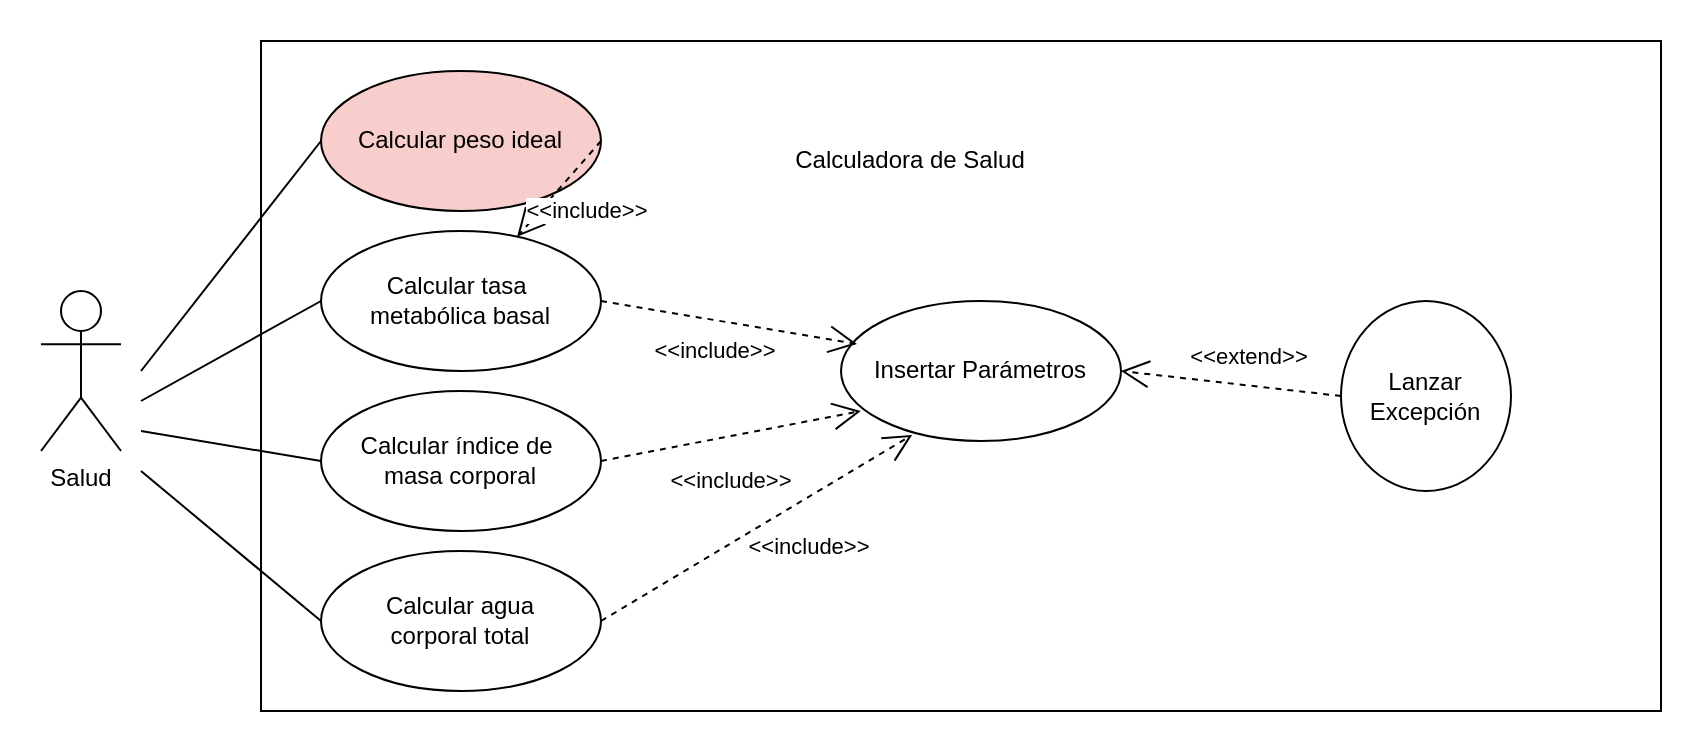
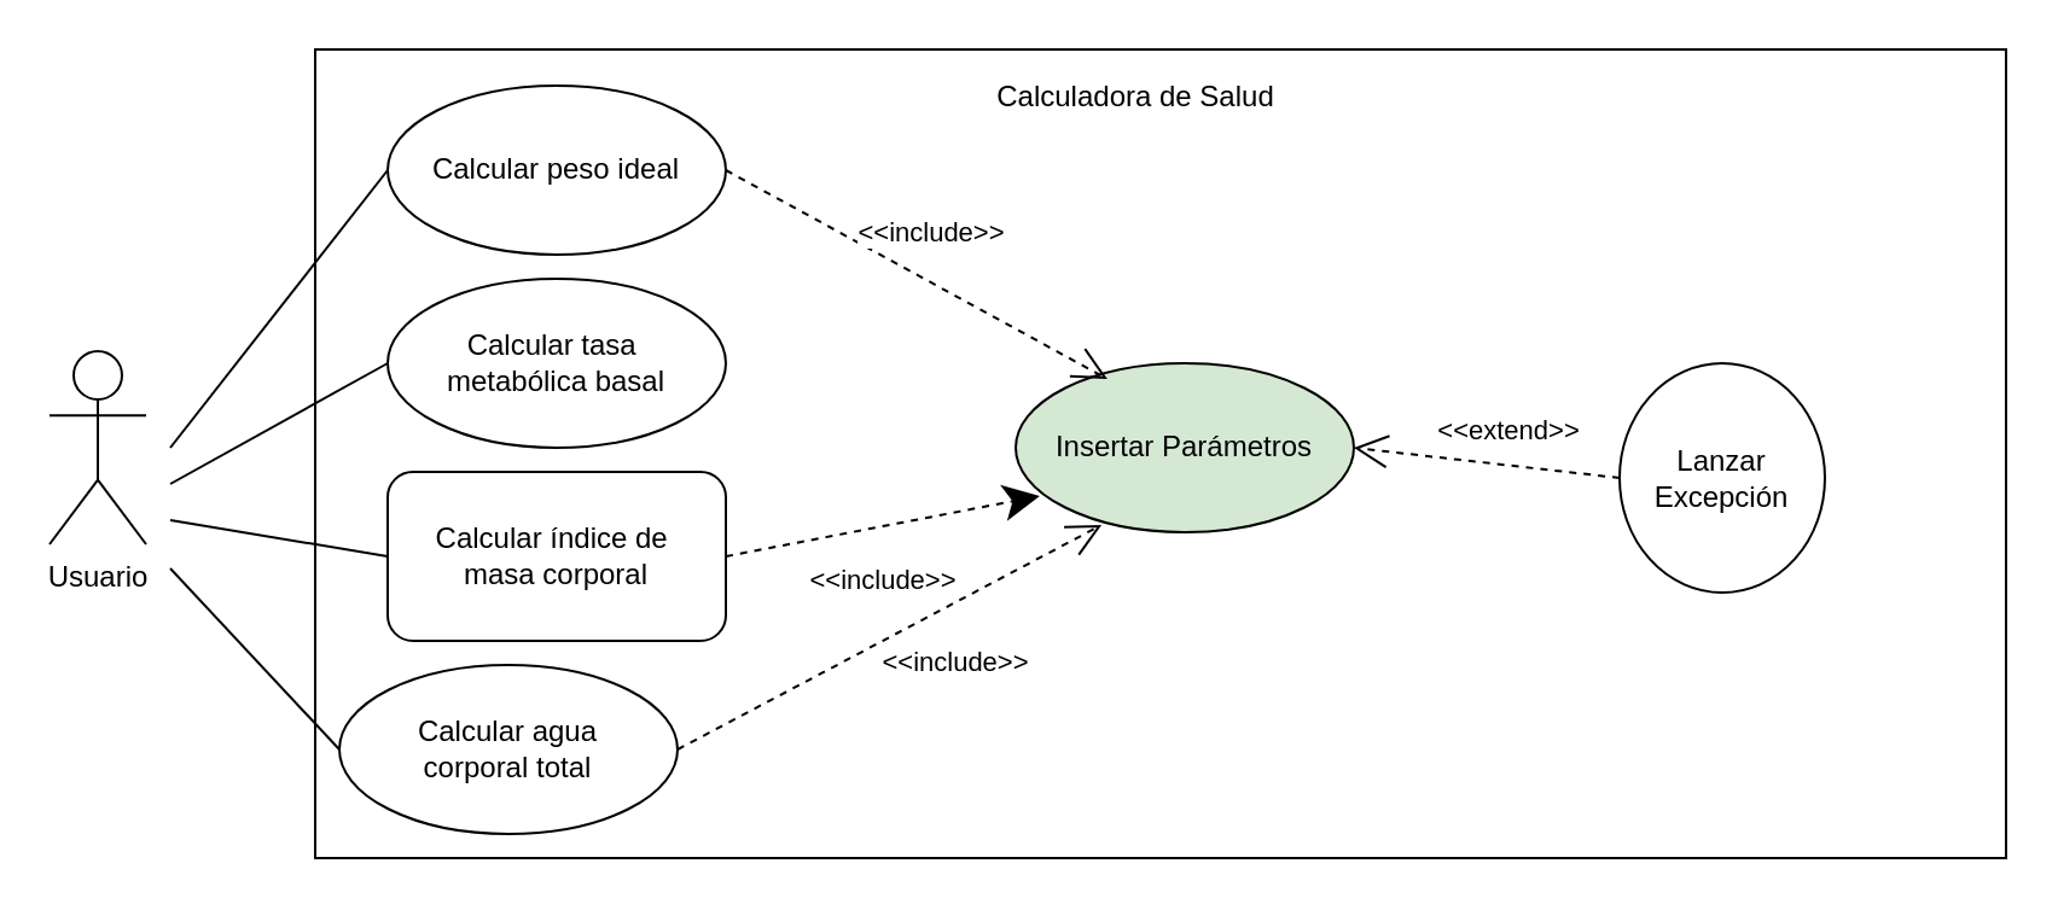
  <mxCell id="0" />
  <mxCell id="1" parent="0" />
- <mxCell id="2" value="Salud" style="shape=umlActor;verticalLabelPosition=bottom;verticalAlign=top;html=1;outlineConnect=0;" vertex="1" parent="1"><mxGeometry x="20" y="145" width="40" height="80" as="geometry" /></mxCell>
- <mxCell id="3" value="Calcular peso ideal" style="ellipse;whiteSpace=wrap;html=1;fillColor=#f8cecc;" vertex="1" parent="1"><mxGeometry x="160" y="35" width="140" height="70" as="geometry" /></mxCell>
+ <mxCell id="2" value="Usuario" style="shape=umlActor;verticalLabelPosition=bottom;verticalAlign=top;html=1;outlineConnect=0;" vertex="1" parent="1"><mxGeometry x="20" y="145" width="40" height="80" as="geometry" /></mxCell>
+ <mxCell id="3" value="Calcular peso ideal" style="ellipse;whiteSpace=wrap;html=1;" vertex="1" parent="1"><mxGeometry x="160" y="35" width="140" height="70" as="geometry" /></mxCell>
  <mxCell id="4" value="Calcular tasa&amp;nbsp;&lt;div&gt;metabólica basal&lt;/div&gt;" style="ellipse;whiteSpace=wrap;html=1;" vertex="1" parent="1"><mxGeometry x="160" y="115" width="140" height="70" as="geometry" /></mxCell>
- <mxCell id="5" value="Insertar Parámetros" style="ellipse;whiteSpace=wrap;html=1;" vertex="1" parent="1"><mxGeometry x="420" y="150" width="140" height="70" as="geometry" /></mxCell>
+ <mxCell id="5" value="Insertar Parámetros" style="ellipse;whiteSpace=wrap;html=1;fillColor=#d5e8d4;" vertex="1" parent="1"><mxGeometry x="420" y="150" width="140" height="70" as="geometry" /></mxCell>
  <mxCell id="6" value="Lanzar Excepción" style="ellipse;whiteSpace=wrap;html=1;" vertex="1" parent="1"><mxGeometry x="670" y="150" width="85" height="95" as="geometry" /></mxCell>
- <mxCell id="7" value="&amp;lt;&amp;lt;include&amp;gt;&amp;gt;" style="endArrow=open;endSize=12;dashed=1;html=1;rounded=0;exitX=1;exitY=0.5;exitDx=0;exitDy=0;entryX=0.057;entryY=0.307;entryDx=0;entryDy=0;entryPerimeter=0;" edge="1" parent="1" source="4" target="5"><mxGeometry x="-0.077" y="-15" width="160" relative="1" as="geometry"><mxPoint x="230" y="299.5" as="sourcePoint" /><mxPoint x="380" y="215" as="targetPoint" /><mxPoint as="offset" /></mxGeometry></mxCell>
  <mxCell id="8" value="" style="endArrow=none;html=1;rounded=0;entryX=0;entryY=0.5;entryDx=0;entryDy=0;" edge="1" parent="1" target="3"><mxGeometry width="50" height="50" relative="1" as="geometry"><mxPoint x="70" y="185" as="sourcePoint" /><mxPoint x="380" y="195" as="targetPoint" /></mxGeometry></mxCell>
  <mxCell id="9" value="" style="endArrow=none;html=1;rounded=0;entryX=0;entryY=0.5;entryDx=0;entryDy=0;" edge="1" parent="1" target="4"><mxGeometry width="50" height="50" relative="1" as="geometry"><mxPoint x="70" y="200" as="sourcePoint" /><mxPoint x="380" y="195" as="targetPoint" /></mxGeometry></mxCell>
- <mxCell id="10" value="&amp;lt;&amp;lt;include&amp;gt;&amp;gt;" style="endArrow=open;endSize=12;dashed=1;html=1;rounded=0;exitX=1;exitY=0.5;exitDx=0;exitDy=0;" edge="1" parent="1" source="3" target="4"><mxGeometry x="-0.032" y="18" width="160" relative="1" as="geometry"><mxPoint x="330" y="260" as="sourcePoint" /><mxPoint x="481" y="240" as="targetPoint" /><mxPoint as="offset" /></mxGeometry></mxCell>
+ <mxCell id="10" value="&amp;lt;&amp;lt;include&amp;gt;&amp;gt;" style="endArrow=open;endSize=12;dashed=1;html=1;rounded=0;exitX=1;exitY=0.5;exitDx=0;exitDy=0;entryX=0.271;entryY=0.093;entryDx=0;entryDy=0;entryPerimeter=0;" edge="1" parent="1" source="3" target="5"><mxGeometry x="-0.032" y="18" width="160" relative="1" as="geometry"><mxPoint x="330" y="260" as="sourcePoint" /><mxPoint x="481" y="240" as="targetPoint" /><mxPoint as="offset" /></mxGeometry></mxCell>
  <mxCell id="11" value="&amp;lt;&amp;lt;extend&amp;gt;&amp;gt;" style="endArrow=open;endSize=12;dashed=1;html=1;rounded=0;exitX=0;exitY=0.5;exitDx=0;exitDy=0;entryX=1;entryY=0.5;entryDx=0;entryDy=0;" edge="1" parent="1" source="6" target="5"><mxGeometry x="-0.125" y="-15" width="160" relative="1" as="geometry"><mxPoint x="330" y="300" as="sourcePoint" /><mxPoint x="411" y="245" as="targetPoint" /><mxPoint y="1" as="offset" /></mxGeometry></mxCell>
  <mxCell id="12" value="" style="rounded=0;whiteSpace=wrap;html=1;fillColor=none;" vertex="1" parent="1"><mxGeometry x="130" y="20" width="700" height="335" as="geometry" /></mxCell>
- <mxCell id="13" value="Calculadora de Salud" style="text;html=1;align=center;verticalAlign=middle;whiteSpace=wrap;rounded=0;" vertex="1" parent="1"><mxGeometry x="385" y="65" width="140" height="30" as="geometry" /></mxCell>
- <mxCell id="14" value="Calcular índice de&amp;nbsp;&lt;div&gt;masa corporal&lt;/div&gt;" style="ellipse;whiteSpace=wrap;html=1;" vertex="1" parent="1"><mxGeometry x="160" y="195" width="140" height="70" as="geometry" /></mxCell>
- <mxCell id="15" value="&amp;lt;&amp;lt;include&amp;gt;&amp;gt;" style="endArrow=open;endSize=12;dashed=1;html=1;rounded=0;exitX=1;exitY=0.5;exitDx=0;exitDy=0;entryX=0.071;entryY=0.786;entryDx=0;entryDy=0;entryPerimeter=0;" edge="1" parent="1" source="14" target="5"><mxGeometry x="-0.07" y="-22" width="160" relative="1" as="geometry"><mxPoint x="229" y="419.5" as="sourcePoint" /><mxPoint x="400" y="355" as="targetPoint" /><mxPoint as="offset" /></mxGeometry></mxCell>
+ <mxCell id="13" value="Calculadora de Salud" style="text;html=1;align=center;verticalAlign=middle;whiteSpace=wrap;rounded=0;" vertex="1" parent="1"><mxGeometry x="400" y="25" width="140" height="30" as="geometry" /></mxCell>
+ <mxCell id="14" value="Calcular índice de&amp;nbsp;&lt;div&gt;masa corporal&lt;/div&gt;" style="whiteSpace=wrap;html=1;rounded=1;" vertex="1" parent="1"><mxGeometry x="160" y="195" width="140" height="70" as="geometry" /></mxCell>
+ <mxCell id="15" value="&amp;lt;&amp;lt;include&amp;gt;&amp;gt;" style="endArrow=classic;endSize=12;dashed=1;html=1;rounded=0;exitX=1;exitY=0.5;exitDx=0;exitDy=0;entryX=0.071;entryY=0.786;entryDx=0;entryDy=0;entryPerimeter=0;" edge="1" parent="1" source="14" target="5"><mxGeometry x="-0.07" y="-22" width="160" relative="1" as="geometry"><mxPoint x="229" y="419.5" as="sourcePoint" /><mxPoint x="400" y="355" as="targetPoint" /><mxPoint as="offset" /></mxGeometry></mxCell>
  <mxCell id="16" value="" style="endArrow=none;html=1;rounded=0;entryX=0;entryY=0.5;entryDx=0;entryDy=0;" edge="1" parent="1" target="14"><mxGeometry width="50" height="50" relative="1" as="geometry"><mxPoint x="70" y="215" as="sourcePoint" /><mxPoint x="379" y="315" as="targetPoint" /></mxGeometry></mxCell>
- <mxCell id="17" value="Calcular agua&lt;div&gt;corporal total&lt;/div&gt;" style="ellipse;whiteSpace=wrap;html=1;" vertex="1" parent="1"><mxGeometry x="160" y="275" width="140" height="70" as="geometry" /></mxCell>
+ <mxCell id="17" value="Calcular agua&lt;div&gt;corporal total&lt;/div&gt;" style="ellipse;whiteSpace=wrap;html=1;" vertex="1" parent="1"><mxGeometry x="140" y="275" width="140" height="70" as="geometry" /></mxCell>
  <mxCell id="18" value="&amp;lt;&amp;lt;include&amp;gt;&amp;gt;" style="endArrow=open;endSize=12;dashed=1;html=1;rounded=0;exitX=1;exitY=0.5;exitDx=0;exitDy=0;entryX=0.254;entryY=0.957;entryDx=0;entryDy=0;entryPerimeter=0;" edge="1" parent="1" source="17" target="5"><mxGeometry x="0.187" y="-22" width="160" relative="1" as="geometry"><mxPoint x="250" y="319.5" as="sourcePoint" /><mxPoint x="421" y="255" as="targetPoint" /><mxPoint as="offset" /></mxGeometry></mxCell>
  <mxCell id="19" value="" style="endArrow=none;html=1;rounded=0;entryX=0;entryY=0.5;entryDx=0;entryDy=0;" edge="1" parent="1" target="17"><mxGeometry width="50" height="50" relative="1" as="geometry"><mxPoint x="70" y="235" as="sourcePoint" /><mxPoint x="400" y="215" as="targetPoint" /></mxGeometry></mxCell>
